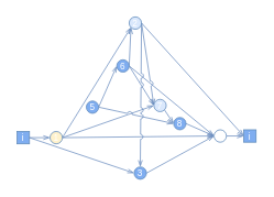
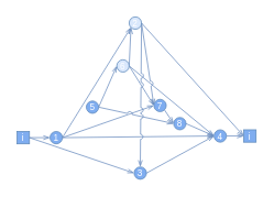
  <mxCell id="0" />
  <mxCell id="1" parent="0" />
  <mxCell id="2" style="rounded=0;orthogonalLoop=1;jettySize=auto;html=1;exitX=1;exitY=0.5;exitDx=0;exitDy=0;entryX=0;entryY=0.5;entryDx=0;entryDy=0;fillColor=#dae8fc;gradientColor=#7ea6e0;strokeColor=#6c8ebf;endArrow=openThin;endFill=0;" parent="1" source="3" target="8" edge="1"><mxGeometry relative="1" as="geometry" /></mxCell>
  <mxCell id="3" value="i" style="rounded=0;whiteSpace=wrap;fillColor=#7fadf0;strokeColor=#5f8abb;gradientDirection=radial;aspect=fixed;fontSize=11;fontColor=#ffffff;" parent="1" vertex="1"><mxGeometry x="20" y="159" width="15" height="15" as="geometry" /></mxCell>
  <mxCell id="4" style="edgeStyle=none;shape=connector;rounded=0;orthogonalLoop=1;jettySize=auto;html=1;exitX=1;exitY=0.5;exitDx=0;exitDy=0;labelBackgroundColor=default;strokeColor=#6c8ebf;align=center;verticalAlign=middle;fontFamily=Helvetica;fontSize=11;fontColor=default;startArrow=none;startFill=0;endArrow=openThin;endFill=0;fillColor=#dae8fc;gradientColor=#7ea6e0;jumpStyle=arc;entryX=0;entryY=1;entryDx=0;entryDy=0;" parent="1" source="8" edge="1" target="19"><mxGeometry relative="1" as="geometry"><mxPoint x="166" y="30" as="targetPoint" /></mxGeometry></mxCell>
  <mxCell id="5" style="edgeStyle=none;shape=connector;rounded=0;jumpStyle=arc;orthogonalLoop=1;jettySize=auto;html=1;exitX=1;exitY=0.5;exitDx=0;exitDy=0;labelBackgroundColor=default;strokeColor=#6c8ebf;align=center;verticalAlign=middle;fontFamily=Helvetica;fontSize=11;fontColor=default;startArrow=none;startFill=0;endArrow=openThin;endFill=0;fillColor=#dae8fc;gradientColor=#7ea6e0;entryX=0;entryY=0.5;entryDx=0;entryDy=0;" parent="1" source="8" target="23" edge="1"><mxGeometry relative="1" as="geometry"><mxPoint x="236" y="140" as="targetPoint" /></mxGeometry></mxCell>
  <mxCell id="6" style="edgeStyle=none;shape=connector;rounded=0;jumpStyle=arc;orthogonalLoop=1;jettySize=auto;html=1;exitX=1;exitY=0.5;exitDx=0;exitDy=0;entryX=0;entryY=0.5;entryDx=0;entryDy=0;labelBackgroundColor=default;strokeColor=#6c8ebf;align=center;verticalAlign=middle;fontFamily=Helvetica;fontSize=11;fontColor=default;startArrow=none;startFill=0;endArrow=openThin;endFill=0;fillColor=#dae8fc;gradientColor=#7ea6e0;" parent="1" source="8" target="27" edge="1"><mxGeometry relative="1" as="geometry" /></mxCell>
  <mxCell id="7" style="edgeStyle=none;shape=connector;rounded=0;jumpStyle=arc;orthogonalLoop=1;jettySize=auto;html=1;exitX=1;exitY=0.5;exitDx=0;exitDy=0;entryX=0;entryY=0.5;entryDx=0;entryDy=0;labelBackgroundColor=default;strokeColor=#6c8ebf;align=center;verticalAlign=middle;fontFamily=Helvetica;fontSize=11;fontColor=default;startArrow=none;startFill=0;endArrow=openThin;endFill=0;fillColor=#dae8fc;gradientColor=#7ea6e0;" parent="1" source="3" target="21" edge="1"><mxGeometry relative="1" as="geometry" /></mxCell>
- <mxCell id="8" value="1" style="ellipse;whiteSpace=wrap;html=1;aspect=fixed;fillColor=#fff2cc;strokeColor=#5f8abb;fontSize=11;fontColor=#ffffff;" parent="1" vertex="1"><mxGeometry x="60" y="159" width="15" height="15" as="geometry" /></mxCell>
+ <mxCell id="8" value="1" style="ellipse;whiteSpace=wrap;html=1;aspect=fixed;fillColor=#7fadf0;strokeColor=#5f8abb;fontSize=11;fontColor=#ffffff;" parent="1" vertex="1"><mxGeometry x="60" y="159" width="15" height="15" as="geometry" /></mxCell>
  <mxCell id="9" style="edgeStyle=none;shape=connector;rounded=0;orthogonalLoop=1;jettySize=auto;html=1;exitX=1;exitY=0.5;exitDx=0;exitDy=0;entryX=0;entryY=0.5;entryDx=0;entryDy=0;labelBackgroundColor=default;strokeColor=#6c8ebf;align=center;verticalAlign=middle;fontFamily=Helvetica;fontSize=11;fontColor=default;startArrow=none;startFill=0;endArrow=openThin;endFill=0;fillColor=#dae8fc;gradientColor=#7ea6e0;" parent="1" source="11" target="15" edge="1"><mxGeometry relative="1" as="geometry" /></mxCell>
  <mxCell id="10" style="edgeStyle=none;shape=connector;rounded=0;jumpStyle=arc;orthogonalLoop=1;jettySize=auto;html=1;exitX=1;exitY=0.5;exitDx=0;exitDy=0;entryX=0;entryY=0.5;entryDx=0;entryDy=0;labelBackgroundColor=default;strokeColor=#6c8ebf;align=center;verticalAlign=middle;fontFamily=Helvetica;fontSize=11;fontColor=default;startArrow=none;startFill=0;endArrow=openThin;endFill=0;fillColor=#dae8fc;gradientColor=#7ea6e0;" parent="1" source="11" target="25" edge="1"><mxGeometry relative="1" as="geometry" /></mxCell>
  <mxCell id="11" value="5" style="ellipse;whiteSpace=wrap;html=1;aspect=fixed;fillColor=#7fadf0;strokeColor=#5f8abb;fontSize=11;fontColor=#ffffff;" parent="1" vertex="1"><mxGeometry x="104" y="122" width="15" height="15" as="geometry" /></mxCell>
  <mxCell id="12" style="edgeStyle=none;shape=connector;rounded=0;orthogonalLoop=1;jettySize=auto;html=1;exitX=1;exitY=0.5;exitDx=0;exitDy=0;entryX=0;entryY=1;entryDx=0;entryDy=0;labelBackgroundColor=default;strokeColor=#6c8ebf;align=center;verticalAlign=middle;fontFamily=Helvetica;fontSize=11;fontColor=default;startArrow=none;startFill=0;endArrow=openThin;endFill=0;fillColor=#dae8fc;gradientColor=#7ea6e0;" parent="1" source="15" target="19" edge="1"><mxGeometry relative="1" as="geometry" /></mxCell>
  <mxCell id="13" style="edgeStyle=none;shape=connector;rounded=0;jumpStyle=arc;orthogonalLoop=1;jettySize=auto;html=1;exitX=1;exitY=0.5;exitDx=0;exitDy=0;entryX=0;entryY=0.5;entryDx=0;entryDy=0;labelBackgroundColor=default;strokeColor=#6c8ebf;align=center;verticalAlign=middle;fontFamily=Helvetica;fontSize=11;fontColor=default;startArrow=none;startFill=0;endArrow=openThin;endFill=0;fillColor=#dae8fc;gradientColor=#7ea6e0;" parent="1" source="15" target="23" edge="1"><mxGeometry relative="1" as="geometry" /></mxCell>
  <mxCell id="14" style="edgeStyle=none;shape=connector;rounded=0;jumpStyle=arc;orthogonalLoop=1;jettySize=auto;html=1;exitX=1;exitY=0.5;exitDx=0;exitDy=0;entryX=0;entryY=0.5;entryDx=0;entryDy=0;labelBackgroundColor=default;strokeColor=#6c8ebf;align=center;verticalAlign=middle;fontFamily=Helvetica;fontSize=11;fontColor=default;startArrow=none;startFill=0;endArrow=openThin;endFill=0;fillColor=#dae8fc;gradientColor=#7ea6e0;" parent="1" source="15" target="27" edge="1"><mxGeometry relative="1" as="geometry" /></mxCell>
- <mxCell id="15" value="6" style="ellipse;whiteSpace=wrap;html=1;aspect=fixed;fillColor=#7fadf0;strokeColor=#5f8abb;fontSize=11;fontColor=#ffffff;" parent="1" vertex="1"><mxGeometry x="141" y="72" width="15" height="15" as="geometry" /></mxCell>
+ <mxCell id="15" value="6" style="ellipse;whiteSpace=wrap;html=1;aspect=fixed;fillColor=#dae8fc;strokeColor=#5f8abb;fontSize=11;fontColor=#ffffff;" parent="1" vertex="1"><mxGeometry x="141" y="72" width="15" height="15" as="geometry" /></mxCell>
  <mxCell id="16" style="edgeStyle=none;shape=connector;rounded=0;jumpStyle=arc;orthogonalLoop=1;jettySize=auto;html=1;exitX=1;exitY=0.5;exitDx=0;exitDy=0;entryX=0.5;entryY=0;entryDx=0;entryDy=0;labelBackgroundColor=default;strokeColor=#6c8ebf;align=center;verticalAlign=middle;fontFamily=Helvetica;fontSize=11;fontColor=default;startArrow=none;startFill=0;endArrow=openThin;endFill=0;fillColor=#dae8fc;gradientColor=#7ea6e0;" parent="1" source="19" target="21" edge="1"><mxGeometry relative="1" as="geometry" /></mxCell>
  <mxCell id="17" style="edgeStyle=none;shape=connector;rounded=0;jumpStyle=arc;orthogonalLoop=1;jettySize=auto;html=1;exitX=1;exitY=0.5;exitDx=0;exitDy=0;entryX=0;entryY=0.5;entryDx=0;entryDy=0;labelBackgroundColor=default;strokeColor=#6c8ebf;align=center;verticalAlign=middle;fontFamily=Helvetica;fontSize=11;fontColor=default;startArrow=none;startFill=0;endArrow=openThin;endFill=0;fillColor=#dae8fc;gradientColor=#7ea6e0;" parent="1" source="19" target="23" edge="1"><mxGeometry relative="1" as="geometry" /></mxCell>
  <mxCell id="18" style="edgeStyle=none;shape=connector;rounded=0;jumpStyle=arc;orthogonalLoop=1;jettySize=auto;html=1;exitX=1;exitY=0.5;exitDx=0;exitDy=0;entryX=0;entryY=0.5;entryDx=0;entryDy=0;labelBackgroundColor=default;strokeColor=#6c8ebf;align=center;verticalAlign=middle;fontFamily=Helvetica;fontSize=11;fontColor=default;startArrow=none;startFill=0;endArrow=openThin;endFill=0;fillColor=#dae8fc;gradientColor=#7ea6e0;" parent="1" source="19" target="28" edge="1"><mxGeometry relative="1" as="geometry" /></mxCell>
  <mxCell id="19" value="2" style="ellipse;whiteSpace=wrap;html=1;aspect=fixed;fillColor=#dae8fc;strokeColor=#5f8abb;fontSize=11;fontColor=#ffffff;" parent="1" vertex="1"><mxGeometry x="156" y="20" width="15" height="15" as="geometry" /></mxCell>
  <mxCell id="20" style="edgeStyle=none;shape=connector;rounded=0;jumpStyle=arc;orthogonalLoop=1;jettySize=auto;html=1;exitX=1;exitY=0.5;exitDx=0;exitDy=0;entryX=0;entryY=0.5;entryDx=0;entryDy=0;labelBackgroundColor=default;strokeColor=#6c8ebf;align=center;verticalAlign=middle;fontFamily=Helvetica;fontSize=11;fontColor=default;startArrow=none;startFill=0;endArrow=openThin;endFill=0;fillColor=#dae8fc;gradientColor=#7ea6e0;" parent="1" source="21" target="27" edge="1"><mxGeometry relative="1" as="geometry" /></mxCell>
  <mxCell id="21" value="3" style="ellipse;whiteSpace=wrap;html=1;aspect=fixed;fillColor=#7fadf0;strokeColor=#5f8abb;fontSize=11;fontColor=#ffffff;" parent="1" vertex="1"><mxGeometry x="162" y="202" width="15" height="15" as="geometry" /></mxCell>
  <mxCell id="22" style="edgeStyle=none;shape=connector;rounded=0;jumpStyle=arc;orthogonalLoop=1;jettySize=auto;html=1;exitX=1;exitY=1;exitDx=0;exitDy=0;entryX=0;entryY=0.5;entryDx=0;entryDy=0;labelBackgroundColor=default;strokeColor=#6c8ebf;align=center;verticalAlign=middle;fontFamily=Helvetica;fontSize=11;fontColor=default;startArrow=none;startFill=0;endArrow=openThin;endFill=0;fillColor=#dae8fc;gradientColor=#7ea6e0;" parent="1" source="23" target="25" edge="1"><mxGeometry relative="1" as="geometry" /></mxCell>
- <mxCell id="23" value="7" style="ellipse;whiteSpace=wrap;html=1;aspect=fixed;fillColor=#dae8fc;strokeColor=#5f8abb;fontSize=11;fontColor=#ffffff;" parent="1" vertex="1"><mxGeometry x="186" y="120" width="15" height="15" as="geometry" /></mxCell>
+ <mxCell id="23" value="7" style="ellipse;whiteSpace=wrap;html=1;aspect=fixed;fillColor=#7fadf0;strokeColor=#5f8abb;fontSize=11;fontColor=#ffffff;" parent="1" vertex="1"><mxGeometry x="186" y="120" width="15" height="15" as="geometry" /></mxCell>
  <mxCell id="24" style="edgeStyle=none;shape=connector;rounded=0;jumpStyle=arc;orthogonalLoop=1;jettySize=auto;html=1;exitX=1;exitY=0.5;exitDx=0;exitDy=0;entryX=0;entryY=0.5;entryDx=0;entryDy=0;labelBackgroundColor=default;strokeColor=#6c8ebf;align=center;verticalAlign=middle;fontFamily=Helvetica;fontSize=11;fontColor=default;startArrow=none;startFill=0;endArrow=openThin;endFill=0;fillColor=#dae8fc;gradientColor=#7ea6e0;" parent="1" source="25" target="27" edge="1"><mxGeometry relative="1" as="geometry" /></mxCell>
  <mxCell id="25" value="8" style="ellipse;whiteSpace=wrap;html=1;aspect=fixed;fillColor=#7fadf0;strokeColor=#5f8abb;fontSize=11;fontColor=#ffffff;" parent="1" vertex="1"><mxGeometry x="210" y="142" width="15" height="15" as="geometry" /></mxCell>
  <mxCell id="26" style="edgeStyle=none;shape=connector;rounded=0;jumpStyle=arc;orthogonalLoop=1;jettySize=auto;html=1;exitX=1;exitY=0.5;exitDx=0;exitDy=0;entryX=0;entryY=0.5;entryDx=0;entryDy=0;labelBackgroundColor=default;strokeColor=#6c8ebf;align=center;verticalAlign=middle;fontFamily=Helvetica;fontSize=11;fontColor=default;startArrow=none;startFill=0;endArrow=openThin;endFill=0;fillColor=#dae8fc;gradientColor=#7ea6e0;" parent="1" source="27" target="28" edge="1"><mxGeometry relative="1" as="geometry" /></mxCell>
- <mxCell id="27" value="4" style="ellipse;whiteSpace=wrap;html=1;aspect=fixed;fillColor=#ffffff;strokeColor=#5f8abb;fontSize=11;fontColor=#ffffff;" parent="1" vertex="1"><mxGeometry x="259" y="157" width="15" height="15" as="geometry" /></mxCell>
+ <mxCell id="27" value="4" style="ellipse;whiteSpace=wrap;html=1;aspect=fixed;fillColor=#7fadf0;strokeColor=#5f8abb;fontSize=11;fontColor=#ffffff;" parent="1" vertex="1"><mxGeometry x="259" y="157" width="15" height="15" as="geometry" /></mxCell>
  <mxCell id="28" value="i" style="rounded=0;whiteSpace=wrap;fillColor=#7fadf0;strokeColor=#5f8abb;gradientDirection=radial;aspect=fixed;fontSize=11;fontColor=#ffffff;" parent="1" vertex="1"><mxGeometry x="295" y="157" width="15" height="15" as="geometry" /></mxCell>
